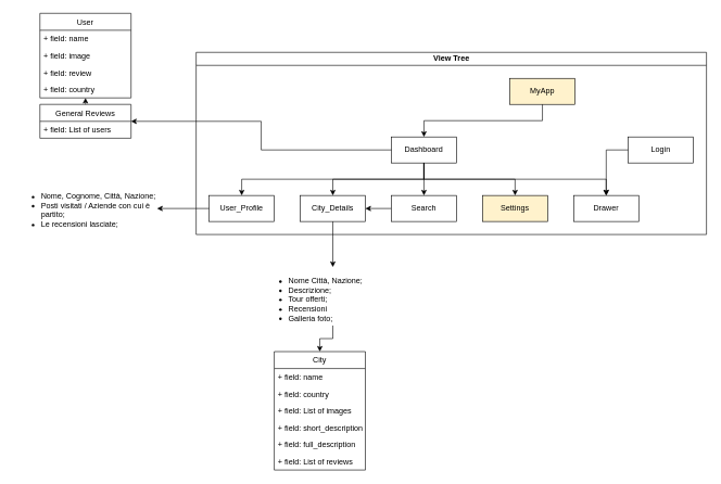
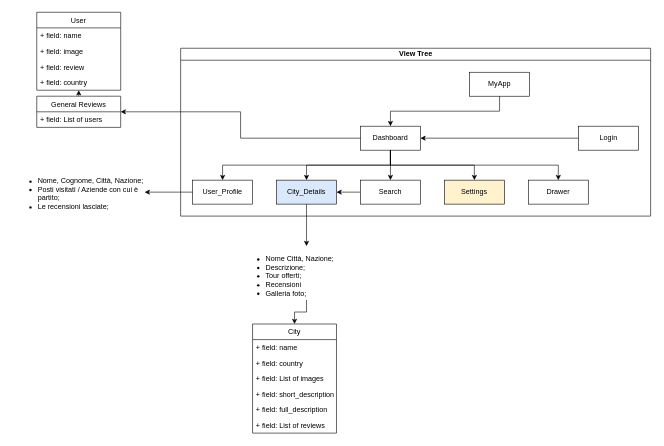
  <mxCell id="0" />
  <mxCell id="1" parent="0" />
  <mxCell id="2" value="View Tree" style="swimlane;html=1;startSize=20;horizontal=1;childLayout=treeLayout;horizontalTree=0;resizable=0;containerType=tree;" parent="1" vertex="1"><mxGeometry x="300" y="80" width="784" height="280" as="geometry" /></mxCell>
- <mxCell id="3" value="MyApp" style="whiteSpace=wrap;html=1;fillColor=#fff2cc;" parent="2" vertex="1"><mxGeometry x="482" y="40" width="100" height="40" as="geometry" /></mxCell>
+ <mxCell id="3" value="MyApp" style="whiteSpace=wrap;html=1;" parent="2" vertex="1"><mxGeometry x="482" y="40" width="100" height="40" as="geometry" /></mxCell>
  <mxCell id="4" value="Dashboard" style="whiteSpace=wrap;html=1;" parent="2" vertex="1"><mxGeometry x="300" y="130" width="100" height="40" as="geometry" /></mxCell>
  <mxCell id="5" value="" style="edgeStyle=elbowEdgeStyle;elbow=vertical;html=1;rounded=0;" parent="2" source="3" target="4" edge="1"><mxGeometry relative="1" as="geometry" /></mxCell>
- <mxCell id="6" style="edgeStyle=orthogonalEdgeStyle;rounded=0;orthogonalLoop=1;jettySize=auto;html=1;exitX=0;exitY=0.5;exitDx=0;exitDy=0;" parent="2" source="7" target="18" edge="1"><mxGeometry relative="1" as="geometry" /></mxCell>
+ <mxCell id="6" style="edgeStyle=orthogonalEdgeStyle;rounded=0;orthogonalLoop=1;jettySize=auto;html=1;exitX=0;exitY=0.5;exitDx=0;exitDy=0;entryX=1;entryY=0.5;entryDx=0;entryDy=0;" parent="2" source="7" target="4" edge="1"><mxGeometry relative="1" as="geometry" /></mxCell>
  <mxCell id="7" value="Login" style="whiteSpace=wrap;html=1;" parent="2" vertex="1"><mxGeometry x="664" y="130" width="100" height="40" as="geometry" /></mxCell>
  <mxCell id="8" value="" style="edgeStyle=elbowEdgeStyle;elbow=vertical;html=1;rounded=0;" parent="2" source="4" target="9" edge="1"><mxGeometry relative="1" as="geometry"><mxPoint x="-1046" y="150" as="sourcePoint" /></mxGeometry></mxCell>
  <mxCell id="9" value="User_Profile" style="whiteSpace=wrap;html=1;" parent="2" vertex="1"><mxGeometry x="20" y="220" width="100" height="40" as="geometry" /></mxCell>
  <mxCell id="10" value="" style="edgeStyle=elbowEdgeStyle;elbow=vertical;html=1;rounded=0;" parent="2" source="4" target="11" edge="1"><mxGeometry relative="1" as="geometry"><mxPoint x="-906" y="150" as="sourcePoint" /></mxGeometry></mxCell>
- <mxCell id="11" value="City_Details" style="whiteSpace=wrap;html=1;" parent="2" vertex="1"><mxGeometry x="160" y="220" width="100" height="40" as="geometry" /></mxCell>
+ <mxCell id="11" value="City_Details" style="whiteSpace=wrap;html=1;fillColor=#dae8fc;" parent="2" vertex="1"><mxGeometry x="160" y="220" width="100" height="40" as="geometry" /></mxCell>
  <mxCell id="12" value="" style="edgeStyle=elbowEdgeStyle;elbow=vertical;html=1;rounded=0;" parent="2" source="4" target="14" edge="1"><mxGeometry relative="1" as="geometry"><mxPoint x="-566" y="150" as="sourcePoint" /></mxGeometry></mxCell>
  <mxCell id="13" style="edgeStyle=orthogonalEdgeStyle;rounded=0;orthogonalLoop=1;jettySize=auto;html=1;exitX=0;exitY=0.5;exitDx=0;exitDy=0;entryX=1;entryY=0.5;entryDx=0;entryDy=0;" edge="1" parent="2" source="14" target="11"><mxGeometry relative="1" as="geometry" /></mxCell>
  <mxCell id="14" value="Search" style="whiteSpace=wrap;html=1;" parent="2" vertex="1"><mxGeometry x="300" y="220" width="100" height="40" as="geometry" /></mxCell>
  <mxCell id="15" value="" style="edgeStyle=elbowEdgeStyle;elbow=vertical;html=1;rounded=0;" parent="2" source="4" target="16" edge="1"><mxGeometry relative="1" as="geometry"><mxPoint x="46" y="150" as="sourcePoint" /></mxGeometry></mxCell>
  <mxCell id="16" value="Settings" style="whiteSpace=wrap;html=1;fillColor=#fff2cc;" parent="2" vertex="1"><mxGeometry x="440" y="220" width="100" height="40" as="geometry" /></mxCell>
  <mxCell id="17" value="" style="edgeStyle=elbowEdgeStyle;elbow=vertical;html=1;rounded=0;" edge="1" target="18" source="4" parent="2"><mxGeometry relative="1" as="geometry"><mxPoint x="410" y="150" as="sourcePoint" /></mxGeometry></mxCell>
  <mxCell id="18" value="Drawer" style="whiteSpace=wrap;html=1;" vertex="1" parent="2"><mxGeometry x="580" y="220" width="100" height="40" as="geometry" /></mxCell>
  <mxCell id="19" value="&lt;ul&gt;&lt;li&gt;Nome, Cognome, Città, Nazione;&lt;/li&gt;&lt;li&gt;Posti visitati / Aziende con cui è partito;&lt;/li&gt;&lt;li&gt;Le recensioni lasciate;&lt;/li&gt;&lt;/ul&gt;" style="text;strokeColor=none;fillColor=none;html=1;whiteSpace=wrap;verticalAlign=middle;overflow=hidden;" parent="1" vertex="1"><mxGeometry x="20" y="280" width="220" height="80" as="geometry" /></mxCell>
  <mxCell id="20" style="edgeStyle=orthogonalEdgeStyle;rounded=0;orthogonalLoop=1;jettySize=auto;html=1;exitX=0;exitY=0.5;exitDx=0;exitDy=0;entryX=1;entryY=0.5;entryDx=0;entryDy=0;" parent="1" source="9" target="19" edge="1"><mxGeometry relative="1" as="geometry" /></mxCell>
  <mxCell id="21" style="edgeStyle=orthogonalEdgeStyle;rounded=0;orthogonalLoop=1;jettySize=auto;html=1;exitX=0.5;exitY=1;exitDx=0;exitDy=0;entryX=0.5;entryY=0;entryDx=0;entryDy=0;" parent="1" source="22" target="33" edge="1"><mxGeometry relative="1" as="geometry" /></mxCell>
  <mxCell id="22" value="&lt;ul&gt;&lt;li&gt;Nome Città, Nazione;&lt;/li&gt;&lt;li&gt;Descrizione;&lt;/li&gt;&lt;li&gt;Tour offerti;&lt;/li&gt;&lt;li&gt;Recensioni&lt;/li&gt;&lt;li&gt;Galleria foto;&lt;/li&gt;&lt;/ul&gt;" style="text;strokeColor=none;fillColor=none;html=1;whiteSpace=wrap;verticalAlign=middle;overflow=hidden;" parent="1" vertex="1"><mxGeometry x="400" y="410" width="220" height="90" as="geometry" /></mxCell>
  <mxCell id="23" style="edgeStyle=orthogonalEdgeStyle;rounded=0;orthogonalLoop=1;jettySize=auto;html=1;exitX=0.5;exitY=1;exitDx=0;exitDy=0;entryX=0.5;entryY=0;entryDx=0;entryDy=0;" parent="1" source="11" target="22" edge="1"><mxGeometry relative="1" as="geometry" /></mxCell>
  <mxCell id="24" style="edgeStyle=orthogonalEdgeStyle;rounded=0;orthogonalLoop=1;jettySize=auto;html=1;exitX=0.5;exitY=0;exitDx=0;exitDy=0;entryX=0.5;entryY=1;entryDx=0;entryDy=0;" parent="1" source="25" target="28" edge="1"><mxGeometry relative="1" as="geometry" /></mxCell>
  <mxCell id="25" value="General Reviews" style="swimlane;fontStyle=0;childLayout=stackLayout;horizontal=1;startSize=26;fillColor=none;horizontalStack=0;resizeParent=1;resizeParentMax=0;resizeLast=0;collapsible=1;marginBottom=0;" parent="1" vertex="1"><mxGeometry x="60" y="160" width="140" height="52" as="geometry" /></mxCell>
  <mxCell id="26" value="+ field: List of users" style="text;strokeColor=none;fillColor=none;align=left;verticalAlign=top;spacingLeft=4;spacingRight=4;overflow=hidden;rotatable=0;points=[[0,0.5],[1,0.5]];portConstraint=eastwest;" parent="25" vertex="1"><mxGeometry y="26" width="140" height="26" as="geometry" /></mxCell>
  <mxCell id="27" style="edgeStyle=orthogonalEdgeStyle;rounded=0;orthogonalLoop=1;jettySize=auto;html=1;exitX=0;exitY=0.5;exitDx=0;exitDy=0;entryX=1;entryY=0.5;entryDx=0;entryDy=0;" parent="1" source="4" target="25" edge="1"><mxGeometry relative="1" as="geometry" /></mxCell>
  <mxCell id="28" value="User" style="swimlane;fontStyle=0;childLayout=stackLayout;horizontal=1;startSize=26;fillColor=none;horizontalStack=0;resizeParent=1;resizeParentMax=0;resizeLast=0;collapsible=1;marginBottom=0;" parent="1" vertex="1"><mxGeometry x="60" y="20" width="140" height="130" as="geometry" /></mxCell>
  <mxCell id="29" value="+ field: name" style="text;strokeColor=none;fillColor=none;align=left;verticalAlign=top;spacingLeft=4;spacingRight=4;overflow=hidden;rotatable=0;points=[[0,0.5],[1,0.5]];portConstraint=eastwest;" parent="28" vertex="1"><mxGeometry y="26" width="140" height="26" as="geometry" /></mxCell>
  <mxCell id="30" value="+ field: image" style="text;strokeColor=none;fillColor=none;align=left;verticalAlign=top;spacingLeft=4;spacingRight=4;overflow=hidden;rotatable=0;points=[[0,0.5],[1,0.5]];portConstraint=eastwest;" parent="28" vertex="1"><mxGeometry y="52" width="140" height="26" as="geometry" /></mxCell>
  <mxCell id="31" value="+ field: review" style="text;strokeColor=none;fillColor=none;align=left;verticalAlign=top;spacingLeft=4;spacingRight=4;overflow=hidden;rotatable=0;points=[[0,0.5],[1,0.5]];portConstraint=eastwest;" parent="28" vertex="1"><mxGeometry y="78" width="140" height="26" as="geometry" /></mxCell>
  <mxCell id="32" value="+ field: country" style="text;strokeColor=none;fillColor=none;align=left;verticalAlign=top;spacingLeft=4;spacingRight=4;overflow=hidden;rotatable=0;points=[[0,0.5],[1,0.5]];portConstraint=eastwest;" parent="28" vertex="1"><mxGeometry y="104" width="140" height="26" as="geometry" /></mxCell>
  <mxCell id="33" value="City" style="swimlane;fontStyle=0;childLayout=stackLayout;horizontal=1;startSize=26;fillColor=none;horizontalStack=0;resizeParent=1;resizeParentMax=0;resizeLast=0;collapsible=1;marginBottom=0;" parent="1" vertex="1"><mxGeometry x="420" y="540" width="140" height="182" as="geometry" /></mxCell>
  <mxCell id="34" value="+ field: name&#10;" style="text;strokeColor=none;fillColor=none;align=left;verticalAlign=top;spacingLeft=4;spacingRight=4;overflow=hidden;rotatable=0;points=[[0,0.5],[1,0.5]];portConstraint=eastwest;" parent="33" vertex="1"><mxGeometry y="26" width="140" height="26" as="geometry" /></mxCell>
  <mxCell id="35" value="+ field: country" style="text;strokeColor=none;fillColor=none;align=left;verticalAlign=top;spacingLeft=4;spacingRight=4;overflow=hidden;rotatable=0;points=[[0,0.5],[1,0.5]];portConstraint=eastwest;" parent="33" vertex="1"><mxGeometry y="52" width="140" height="26" as="geometry" /></mxCell>
  <mxCell id="36" value="+ field: List of images" style="text;strokeColor=none;fillColor=none;align=left;verticalAlign=top;spacingLeft=4;spacingRight=4;overflow=hidden;rotatable=0;points=[[0,0.5],[1,0.5]];portConstraint=eastwest;" parent="33" vertex="1"><mxGeometry y="78" width="140" height="26" as="geometry" /></mxCell>
  <mxCell id="37" value="+ field: short_description" style="text;strokeColor=none;fillColor=none;align=left;verticalAlign=top;spacingLeft=4;spacingRight=4;overflow=hidden;rotatable=0;points=[[0,0.5],[1,0.5]];portConstraint=eastwest;" parent="33" vertex="1"><mxGeometry y="104" width="140" height="26" as="geometry" /></mxCell>
  <mxCell id="38" value="+ field: full_description" style="text;strokeColor=none;fillColor=none;align=left;verticalAlign=top;spacingLeft=4;spacingRight=4;overflow=hidden;rotatable=0;points=[[0,0.5],[1,0.5]];portConstraint=eastwest;" parent="33" vertex="1"><mxGeometry y="130" width="140" height="26" as="geometry" /></mxCell>
  <mxCell id="39" value="+ field: List of reviews" style="text;strokeColor=none;fillColor=none;align=left;verticalAlign=top;spacingLeft=4;spacingRight=4;overflow=hidden;rotatable=0;points=[[0,0.5],[1,0.5]];portConstraint=eastwest;" parent="33" vertex="1"><mxGeometry y="156" width="140" height="26" as="geometry" /></mxCell>
